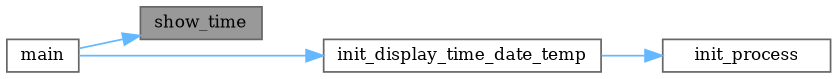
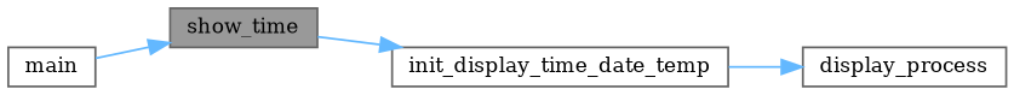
  digraph {
    fontname="DejaVu Serif"
    rankdir=RL
    node [color=grey40 fillcolor=white fontname="DejaVu Serif" fontsize=10 shape=box style=filled]
    edge [color=steelblue1 dir=back fontname="DejaVu Serif" fontsize=10 labelfontname=Helvetica labelfontsize=10 style=solid]
    n1 [color=gray40 fillcolor=grey60 fontcolor=black height=0.2 label=show_time width=0.4]
    n2 [height=0.2 label=main width=0.4]
-   n3 [height=0.2 label=init_process width=0.4]
+   n3 [height=0.2 label=display_process width=0.4]
    n4 [height=0.2 label=init_display_time_date_temp width=0.4]
    n1 -> n2
    n3 -> n4
-   n4 -> n2
+   n4 -> n1
  }
